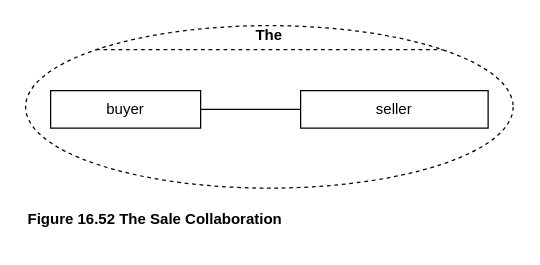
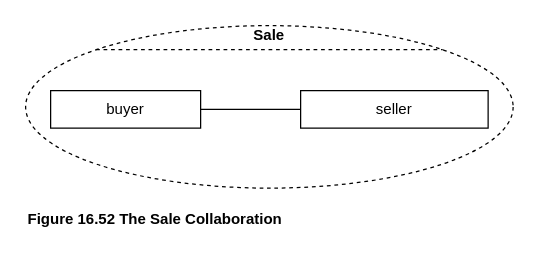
  <mxCell id="0" />
  <mxCell id="1" parent="0" />
  <mxCell id="2" value="" style="shape=ellipse;container=1;horizontal=1;horizontalStack=0;resizeParent=1;resizeParentMax=0;resizeLast=0;html=1;dashed=1;collapsible=0;" vertex="1" parent="1"><mxGeometry y="20.003" width="390" height="130" as="geometry" x="20" /></mxCell>
- <mxCell id="3" value="&lt;span&gt;The&lt;/span&gt;" style="html=1;strokeColor=none;fillColor=none;align=center;verticalAlign=middle;spacingLeft=4;spacingRight=4;rotatable=0;points=[[0,0.5],[1,0.5]];resizeWidth=1;whiteSpace=wrap;fontStyle=1" vertex="1" parent="2"><mxGeometry width="390" height="16.957" as="geometry" /></mxCell>
+ <mxCell id="3" value="&lt;span&gt;Sale&lt;/span&gt;" style="html=1;strokeColor=none;fillColor=none;align=center;verticalAlign=middle;spacingLeft=4;spacingRight=4;rotatable=0;points=[[0,0.5],[1,0.5]];resizeWidth=1;whiteSpace=wrap;fontStyle=1" vertex="1" parent="2"><mxGeometry width="390" height="16.957" as="geometry" /></mxCell>
  <mxCell id="4" value="" style="line;strokeWidth=1;fillColor=none;rotatable=0;labelPosition=right;points=[];portConstraint=eastwest;dashed=1;resizeWidth=1;" vertex="1" parent="2"><mxGeometry x="56.333" y="16.957" width="277.333" height="4.522" as="geometry" /></mxCell>
  <mxCell id="5" value="" style="group" vertex="1" connectable="0" parent="2"><mxGeometry x="20" y="52" width="350" height="26" as="geometry" /></mxCell>
  <mxCell id="6" value="buyer" style="html=1;align=center;verticalAlign=middle;rotatable=0;whiteSpace=wrap;" vertex="1" parent="5"><mxGeometry width="120" height="30" relative="1" as="geometry"><mxPoint as="offset" /></mxGeometry></mxCell>
  <mxCell id="7" value="seller" style="html=1;align=center;verticalAlign=middle;rotatable=0;whiteSpace=wrap;" vertex="1" parent="5"><mxGeometry width="150" height="30" relative="1" as="geometry"><mxPoint x="200" as="offset" /></mxGeometry></mxCell>
  <mxCell id="8" style="edgeStyle=orthogonalEdgeStyle;rounded=0;orthogonalLoop=1;jettySize=auto;html=1;exitX=1;exitY=0.5;exitDx=0;exitDy=0;entryX=0;entryY=0.5;entryDx=0;entryDy=0;endArrow=none;endFill=0;" edge="1" parent="5" source="6" target="7"><mxGeometry relative="1" as="geometry" /></mxCell>
  <mxCell id="9" value="&lt;b&gt;Figure 16.52 The Sale Collaboration&lt;/b&gt;" style="text;html=1;align=left;verticalAlign=middle;resizable=0;points=[];autosize=1;strokeColor=none;fillColor=none;" vertex="1" parent="1"><mxGeometry y="160" width="230" height="30" as="geometry" x="20" /></mxCell>
